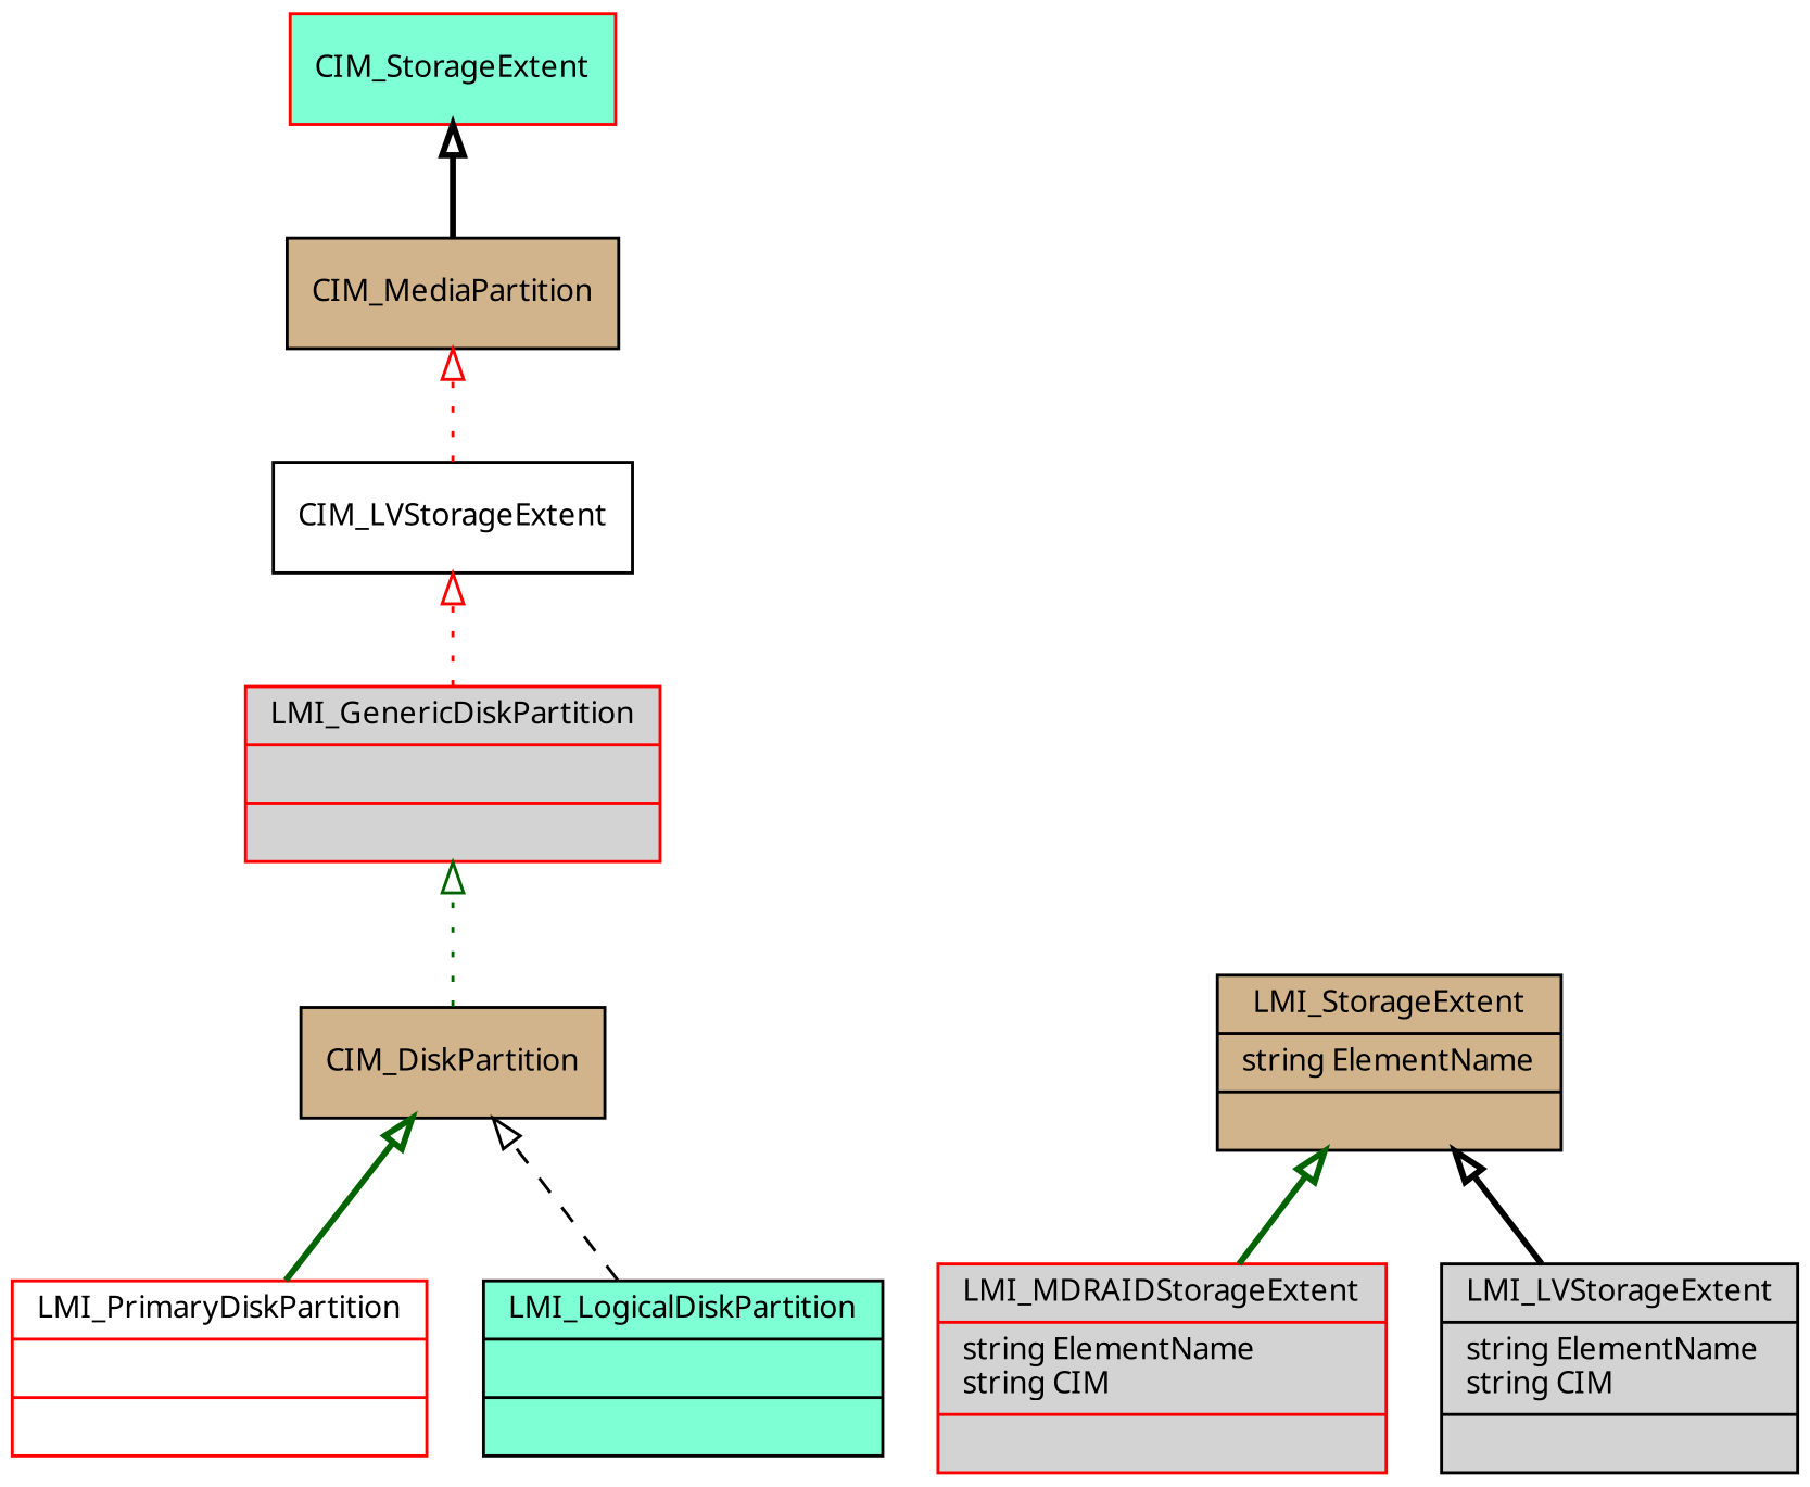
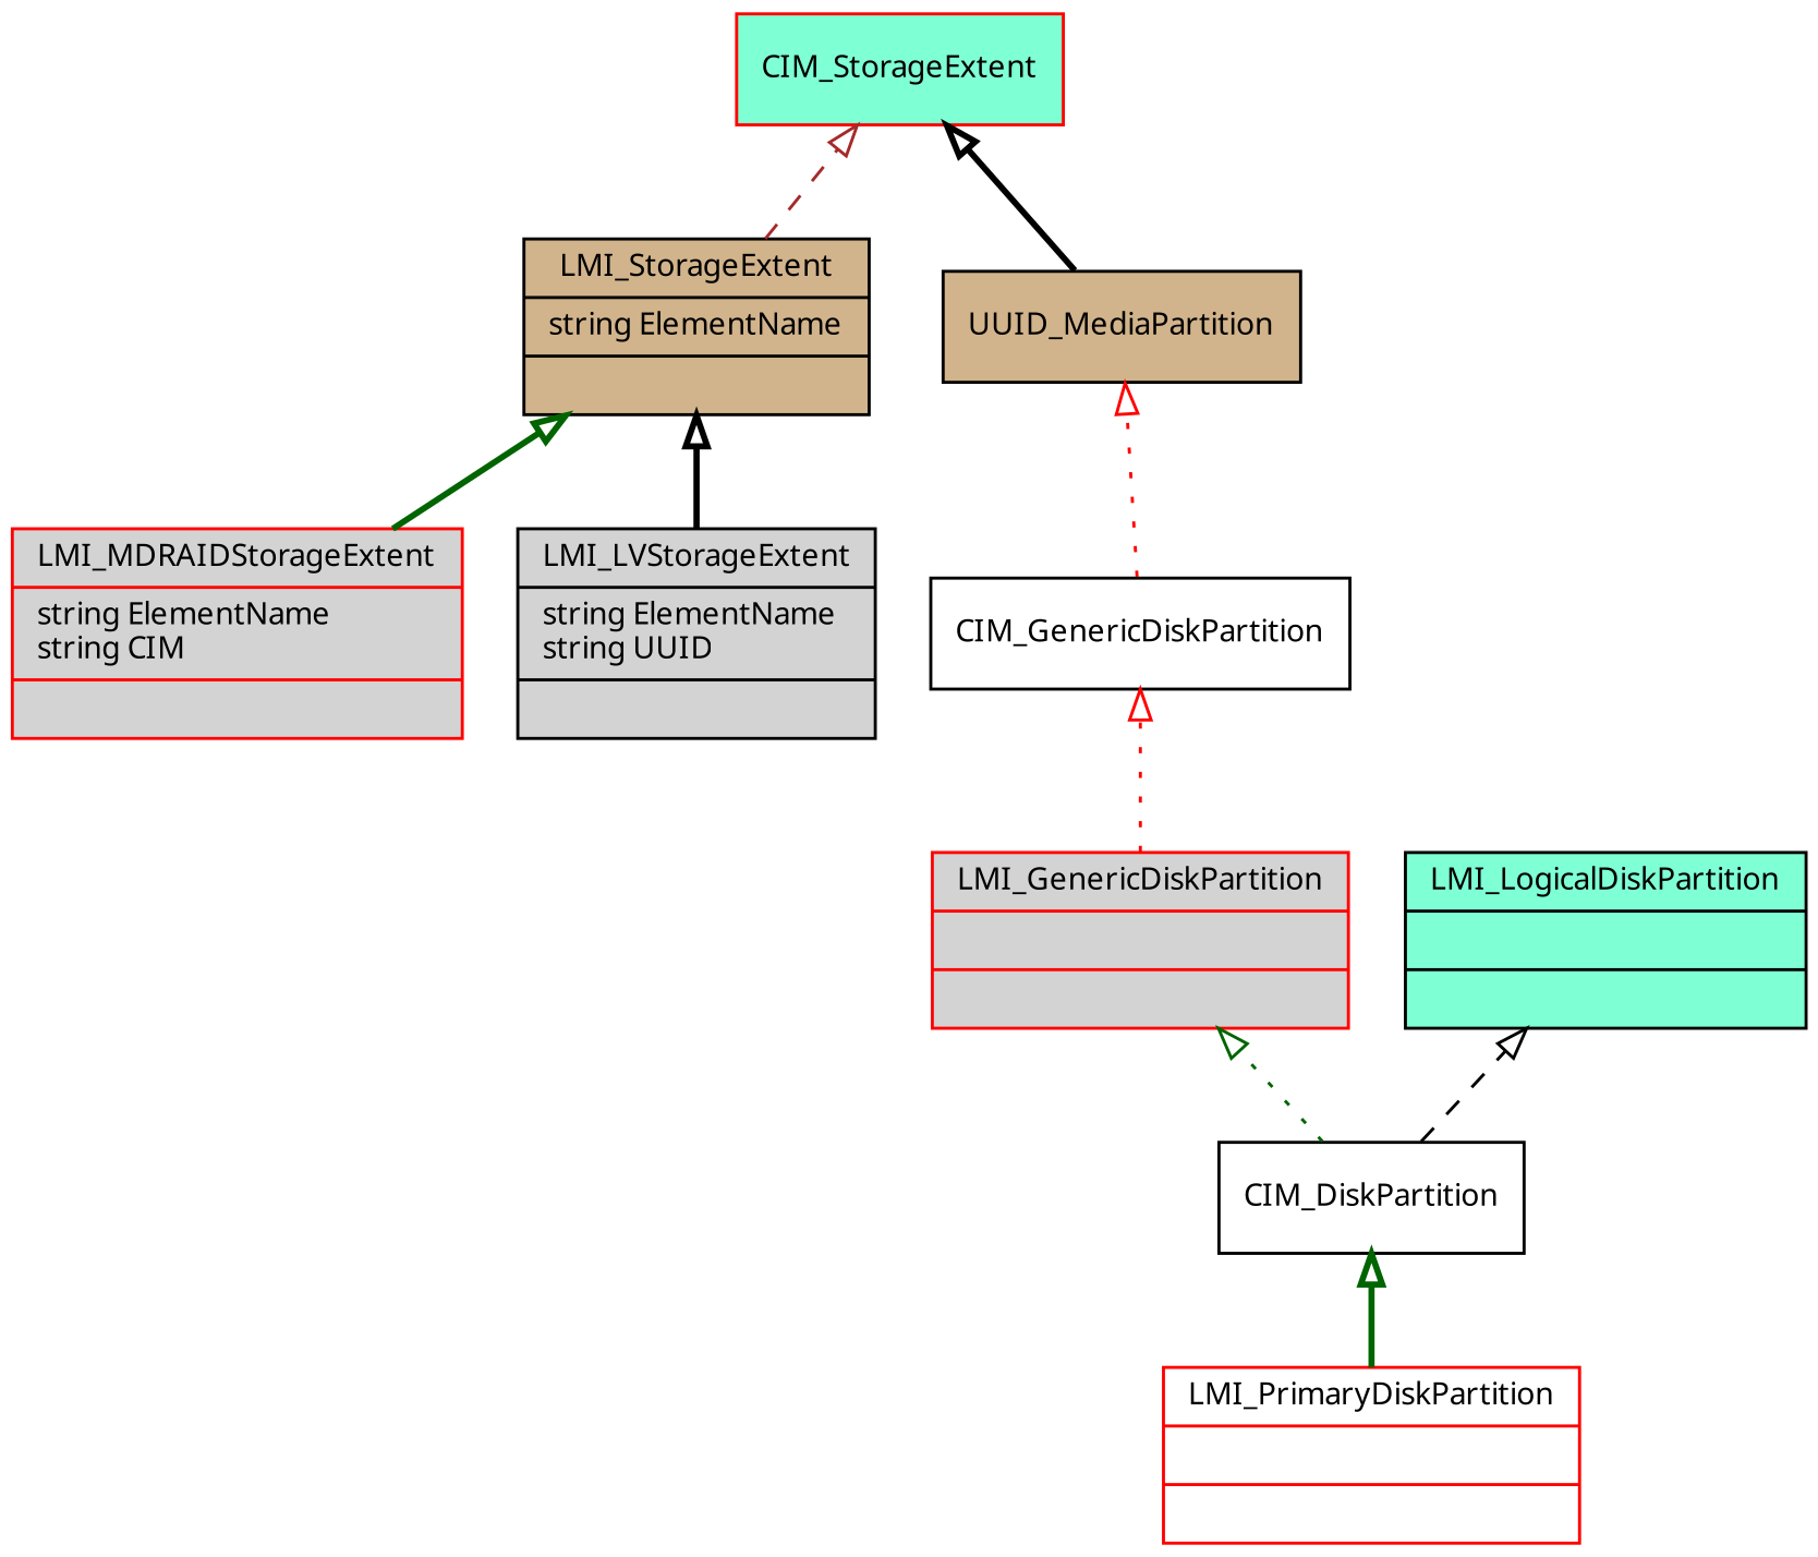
  digraph {
    rankdir=BT
    node [color=black fillcolor=lightgrey fontname="sans-serif" fontsize=10 shape=record style=filled]
    edge [arrowhead=empty color=darkgreen fontname="sans-serif" fontsize=10 style=bold]
    n1 [color=red label="{LMI_GenericDiskPartition||}"]
-   CIM_DiskPartition [fillcolor=tan]
-   CIM_GenericDiskPartition [fillcolor=white label=CIM_LVStorageExtent]
-   CIM_MediaPartition [fillcolor=tan]
+   CIM_DiskPartition [fillcolor=white]
+   CIM_GenericDiskPartition [fillcolor=white]
+   CIM_MediaPartition [fillcolor=tan label=UUID_MediaPartition]
    CIM_StorageExtent [color=red fillcolor=aquamarine]
    n6 [color=red label="{LMI_MDRAIDStorageExtent|string ElementName\lstring CIM\l|}"]
    n7 [fillcolor=tan label="{LMI_StorageExtent|string ElementName\l|}"]
    n8 [color=red fillcolor=white label="{LMI_PrimaryDiskPartition||}"]
-   n9 [label="{LMI_LVStorageExtent|string ElementName\lstring CIM\l|}"]
+   n9 [label="{LMI_LVStorageExtent|string ElementName\lstring UUID\l|}"]
    n10 [fillcolor=aquamarine label="{LMI_LogicalDiskPartition||}"]
    n1 -> CIM_GenericDiskPartition [color=red style=dotted]
    CIM_DiskPartition -> n1 [style=dotted]
    CIM_GenericDiskPartition -> CIM_MediaPartition [color=red style=dotted]
    CIM_MediaPartition -> CIM_StorageExtent [color=black]
    n6 -> n7
+   n7 -> CIM_StorageExtent [color=brown style=dashed]
    n8 -> CIM_DiskPartition
    n9 -> n7 [color=black]
-   n10 -> CIM_DiskPartition [color=black style=dashed]
+   CIM_DiskPartition -> n10 [color=black style=dashed]
  }
